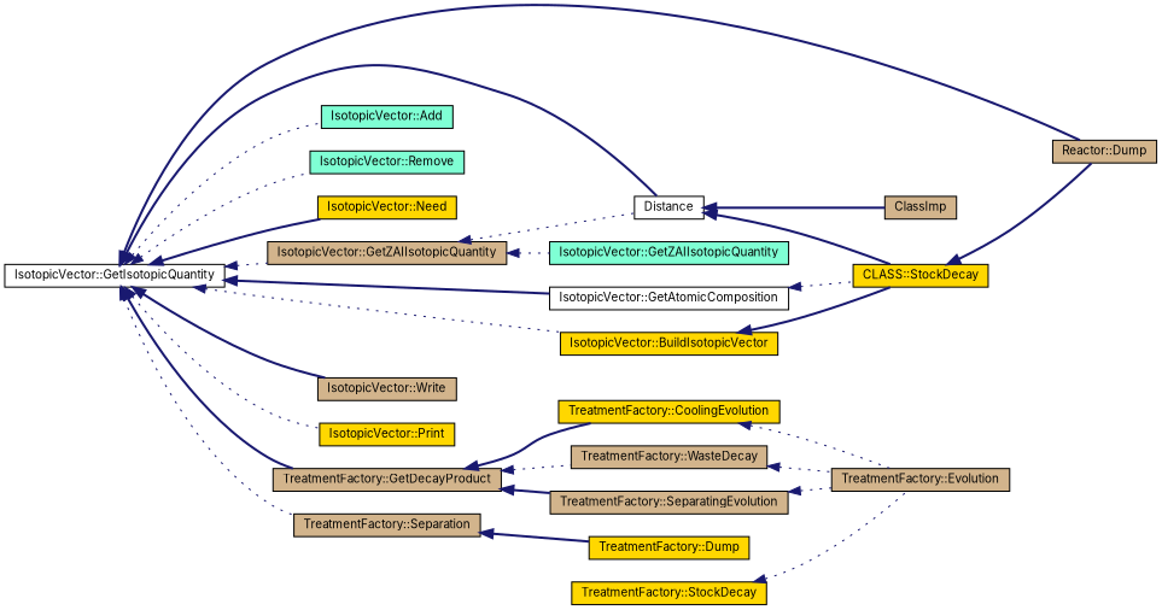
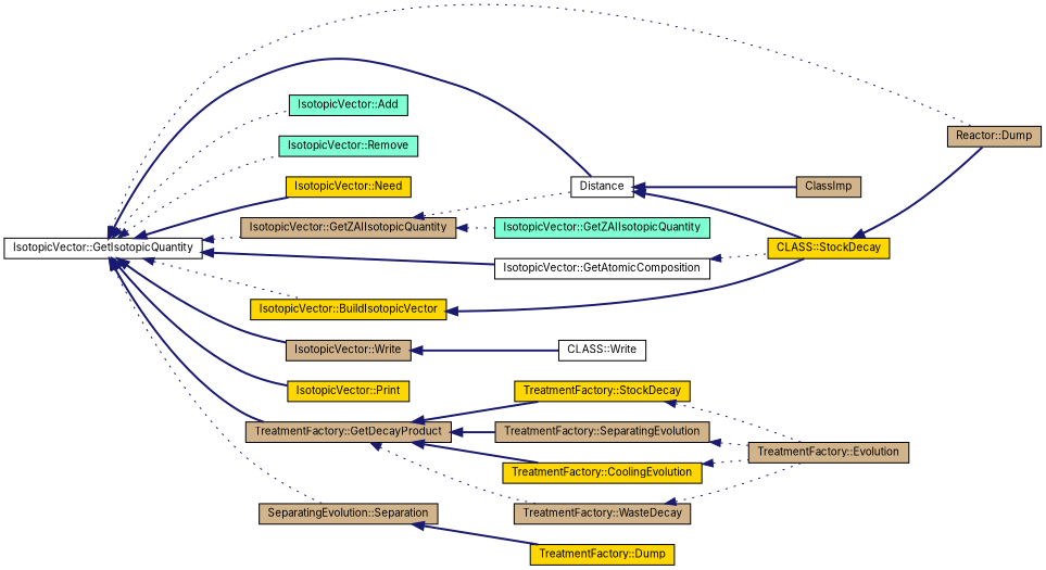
  digraph {
    fontname=Inter
    rankdir=LR
    node [color=black fillcolor=tan fontname=Inter fontsize=10 shape=record style=filled]
    edge [color=midnightblue dir=back fontname=Inter fontsize=10 labelfontname=Helvetica labelfontsize=10 style=bold]
    n1 [fillcolor=white fontcolor=black height=0.2 label="IsotopicVector::GetIsotopicQuantity" width=0.4]
    n2 [fillcolor=white height=0.2 label=Distance width=0.4]
    n3 [height=0.2 label="Reactor::Dump" width=0.4]
    n4 [fillcolor=aquamarine height=0.2 label="IsotopicVector::Add" width=0.4]
    n5 [fillcolor=aquamarine height=0.2 label="IsotopicVector::Remove" width=0.4]
    n6 [fillcolor=gold height=0.2 label="IsotopicVector::Need" width=0.4]
    n7 [height=0.2 label="IsotopicVector::GetZAIIsotopicQuantity" width=0.4]
    n8 [fillcolor=white height=0.2 label="IsotopicVector::GetAtomicComposition" width=0.4]
    n9 [fillcolor=gold height=0.2 label="IsotopicVector::BuildIsotopicVector" width=0.4]
    n10 [height=0.2 label="IsotopicVector::Write" width=0.4]
    n11 [fillcolor=gold height=0.2 label="IsotopicVector::Print" width=0.4]
    n12 [height=0.2 label="TreatmentFactory::GetDecayProduct" width=0.4]
-   n13 [height=0.2 label="TreatmentFactory::Separation" width=0.4]
+   n13 [height=0.2 label="SeparatingEvolution::Separation" width=0.4]
    n14 [fillcolor=gold height=0.2 label="CLASS::StockDecay" width=0.4]
    n15 [height=0.2 label=ClassImp width=0.4]
    n16 [fillcolor=aquamarine height=0.2 label="IsotopicVector::GetZAIIsotopicQuantity" width=0.4]
+   n17 [fillcolor=white height=0.2 label="CLASS::Write" width=0.4]
    n18 [height=0.2 label="TreatmentFactory::WasteDecay" width=0.4]
    n19 [fillcolor=gold height=0.2 label="TreatmentFactory::StockDecay" width=0.4]
    n20 [height=0.2 label="TreatmentFactory::SeparatingEvolution" width=0.4]
    n21 [fillcolor=gold height=0.2 label="TreatmentFactory::CoolingEvolution" width=0.4]
    n22 [fillcolor=gold height=0.2 label="TreatmentFactory::Dump" width=0.4]
    n23 [height=0.2 label="TreatmentFactory::Evolution" width=0.4]
    n1 -> n2
-   n1 -> n3
+   n1 -> n3 [style=dotted]
    n1 -> n4 [style=dotted]
    n1 -> n5 [style=dotted]
    n1 -> n6
    n1 -> n7 [style=dotted]
    n1 -> n8
    n1 -> n9 [style=dotted]
    n1 -> n10
-   n1 -> n11 [style=dotted]
+   n1 -> n11
    n1 -> n12
    n1 -> n13 [style=dotted]
    n2 -> n14
    n2 -> n15
    n7 -> n2 [style=dotted]
    n7 -> n16 [style=dotted]
    n8 -> n14 [style=dotted]
    n9 -> n14
+   n10 -> n17
    n12 -> n18 [style=dotted]
+   n12 -> n19
    n12 -> n20
    n12 -> n21
    n13 -> n22
    n14 -> n3
    n18 -> n23 [style=dotted]
    n19 -> n23 [style=dotted]
    n20 -> n23 [style=dotted]
    n21 -> n23 [style=dotted]
  }
